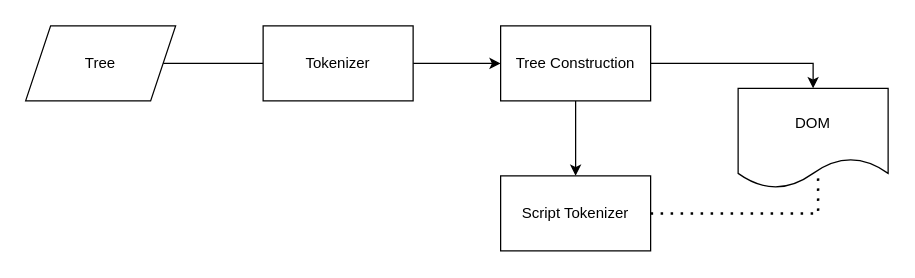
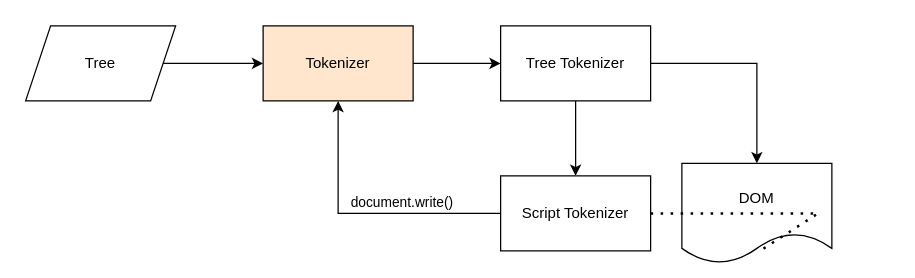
  <mxCell id="0" />
  <mxCell id="1" parent="0" />
- <mxCell id="2" style="edgeStyle=orthogonalEdgeStyle;rounded=0;orthogonalLoop=1;jettySize=auto;html=1;exitX=1;exitY=0.5;exitDx=0;exitDy=0;entryX=0;entryY=0.5;entryDx=0;entryDy=0;endArrow=none;" edge="1" parent="1" source="3" target="5"><mxGeometry relative="1" as="geometry" /></mxCell>
+ <mxCell id="2" style="edgeStyle=orthogonalEdgeStyle;rounded=0;orthogonalLoop=1;jettySize=auto;html=1;exitX=1;exitY=0.5;exitDx=0;exitDy=0;entryX=0;entryY=0.5;entryDx=0;entryDy=0;" edge="1" parent="1" source="3" target="5"><mxGeometry relative="1" as="geometry" /></mxCell>
  <mxCell id="3" value="Tree" style="shape=parallelogram;perimeter=parallelogramPerimeter;whiteSpace=wrap;html=1;fixedSize=1;" vertex="1" parent="1"><mxGeometry x="20" y="20" width="120" height="60" as="geometry" /></mxCell>
  <mxCell id="4" style="edgeStyle=orthogonalEdgeStyle;rounded=0;orthogonalLoop=1;jettySize=auto;html=1;entryX=0;entryY=0.5;entryDx=0;entryDy=0;" edge="1" parent="1" source="5" target="8"><mxGeometry relative="1" as="geometry" /></mxCell>
- <mxCell id="5" value="Tokenizer" style="rounded=0;whiteSpace=wrap;html=1;" vertex="1" parent="1"><mxGeometry x="210" y="20" width="120" height="60" as="geometry" /></mxCell>
+ <mxCell id="5" value="Tokenizer" style="rounded=0;whiteSpace=wrap;html=1;fillColor=#ffe6cc;" vertex="1" parent="1"><mxGeometry x="210" y="20" width="120" height="60" as="geometry" /></mxCell>
  <mxCell id="6" style="edgeStyle=orthogonalEdgeStyle;rounded=0;orthogonalLoop=1;jettySize=auto;html=1;exitX=0.5;exitY=1;exitDx=0;exitDy=0;" edge="1" parent="1" source="8" target="12"><mxGeometry relative="1" as="geometry" /></mxCell>
  <mxCell id="7" style="edgeStyle=orthogonalEdgeStyle;rounded=0;orthogonalLoop=1;jettySize=auto;html=1;entryX=0.5;entryY=0;entryDx=0;entryDy=0;" edge="1" parent="1" source="8" target="9"><mxGeometry relative="1" as="geometry" /></mxCell>
- <mxCell id="8" value="Tree Construction" style="rounded=0;whiteSpace=wrap;html=1;" vertex="1" parent="1"><mxGeometry x="400" y="20" width="120" height="60" as="geometry" /></mxCell>
- <mxCell id="9" value="DOM" style="shape=document;whiteSpace=wrap;html=1;boundedLbl=1;" vertex="1" parent="1"><mxGeometry x="590" y="70" width="120" height="80" as="geometry" /></mxCell>
+ <mxCell id="8" value="Tree Tokenizer" style="rounded=0;whiteSpace=wrap;html=1;" vertex="1" parent="1"><mxGeometry x="400" y="20" width="120" height="60" as="geometry" /></mxCell>
+ <mxCell id="9" value="DOM" style="shape=document;whiteSpace=wrap;html=1;boundedLbl=1;" vertex="1" parent="1"><mxGeometry x="545" y="130" width="120" height="80" as="geometry" /></mxCell>
+ <mxCell id="10" style="edgeStyle=orthogonalEdgeStyle;rounded=0;orthogonalLoop=1;jettySize=auto;html=1;entryX=0.5;entryY=1;entryDx=0;entryDy=0;" edge="1" parent="1" source="12" target="5"><mxGeometry relative="1" as="geometry" /></mxCell>
+ <mxCell id="11" value="document.write()" style="edgeLabel;html=1;align=center;verticalAlign=middle;resizable=0;points=[];" vertex="1" connectable="0" parent="10"><mxGeometry x="-0.145" y="-1" relative="1" as="geometry"><mxPoint x="14" y="-9" as="offset" /></mxGeometry></mxCell>
  <mxCell id="12" value="Script Tokenizer" style="rounded=0;whiteSpace=wrap;html=1;" vertex="1" parent="1"><mxGeometry x="400" y="140" width="120" height="60" as="geometry" /></mxCell>
  <mxCell id="13" value="" style="endArrow=none;dashed=1;html=1;dashPattern=1 3;strokeWidth=2;rounded=0;entryX=0.533;entryY=0.863;entryDx=0;entryDy=0;entryPerimeter=0;exitX=1;exitY=0.5;exitDx=0;exitDy=0;" edge="1" parent="1" source="12" target="9"><mxGeometry width="50" height="50" relative="1" as="geometry"><mxPoint x="570" y="250" as="sourcePoint" /><mxPoint x="620" y="200" as="targetPoint" /><Array as="points"><mxPoint x="654" y="170" /></Array></mxGeometry></mxCell>
